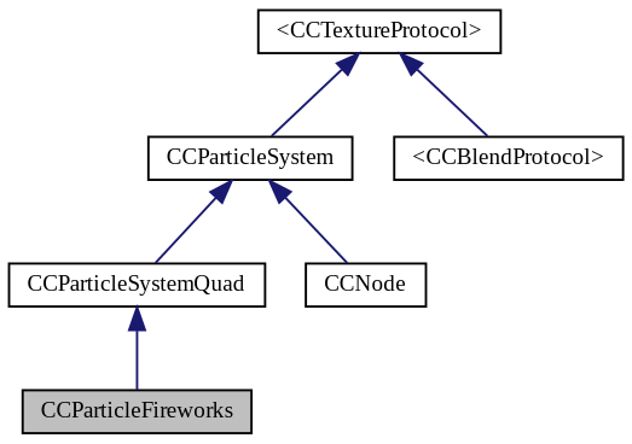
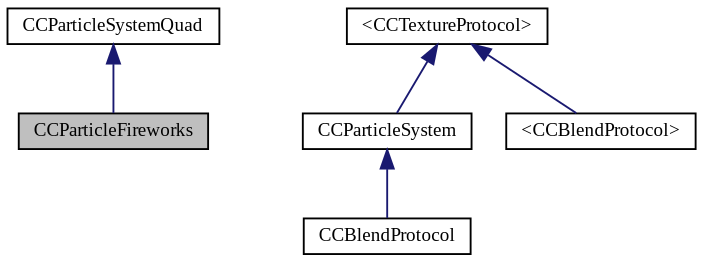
  digraph {
    fontname="Liberation Serif"
    node [color=black fontname="Liberation Serif" fontsize=10 shape=record]
    edge [color=midnightblue dir=back fontname="Liberation Serif" fontsize=10 labelfontname=FreeSans labelfontsize=10 style=solid]
    n1 [fillcolor=grey75 fontcolor=black height=0.2 label=CCParticleFireworks style=filled width=0.4]
    n2 [height=0.2 label=CCParticleSystemQuad width=0.4]
    n3 [height=0.2 label=CCParticleSystem width=0.4]
-   n4 [height=0.2 label=CCNode width=0.4]
+   n4 [height=0.2 label=CCBlendProtocol width=0.4]
    n5 [height=0.2 label="\<CCTextureProtocol\>" width=0.4]
    n6 [height=0.2 label="\<CCBlendProtocol\>" width=0.4]
    n2 -> n1
-   n3 -> n2
    n3 -> n4
    n5 -> n3
    n5 -> n6
  }
